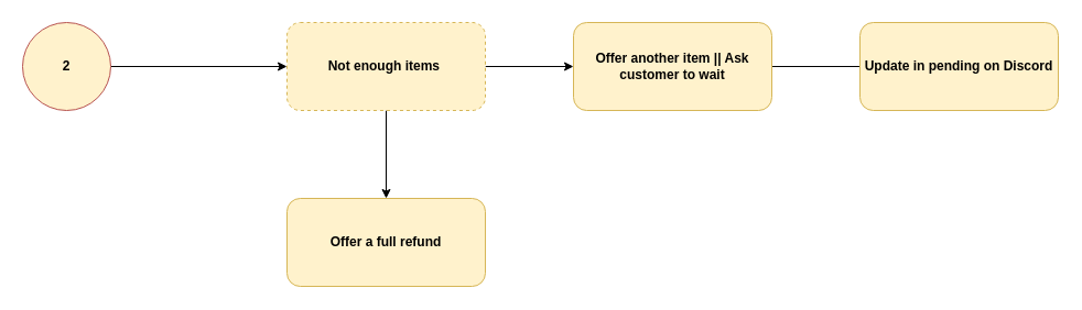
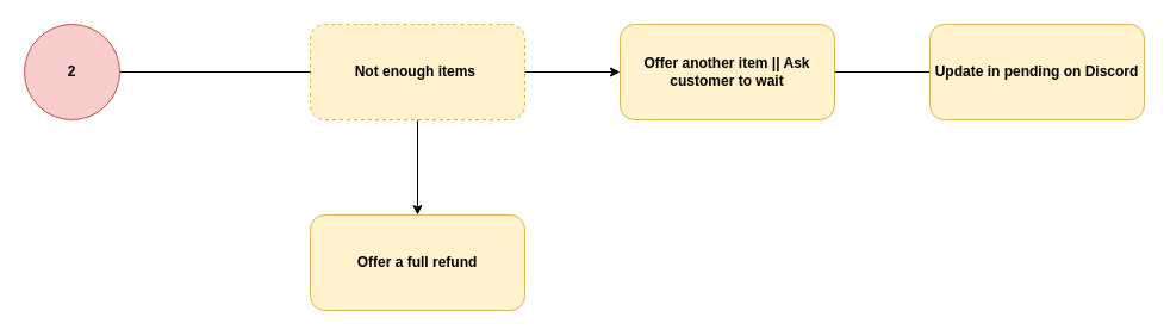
  <mxCell id="0" />
  <mxCell id="1" parent="0" />
  <mxCell id="2" style="edgeStyle=orthogonalEdgeStyle;rounded=0;orthogonalLoop=1;jettySize=auto;html=1;entryX=0;entryY=0.5;entryDx=0;entryDy=0;" parent="1" source="4" target="6" edge="1"><mxGeometry relative="1" as="geometry" /></mxCell>
  <mxCell id="3" style="edgeStyle=orthogonalEdgeStyle;rounded=0;orthogonalLoop=1;jettySize=auto;html=1;" parent="1" source="4" target="8" edge="1"><mxGeometry relative="1" as="geometry" /></mxCell>
  <mxCell id="4" value="Not enough items&amp;nbsp;" style="rounded=1;whiteSpace=wrap;html=1;fontSize=12;glass=0;strokeWidth=1;shadow=0;fontStyle=1;strokeColor=#d6b656;align=center;verticalAlign=middle;fontFamily=Helvetica;fontColor=default;fillColor=#fff2cc;gradientColor=none;dashed=1;" parent="1" vertex="1"><mxGeometry x="260" y="20" width="180" height="80" as="geometry" /></mxCell>
  <mxCell id="5" style="edgeStyle=orthogonalEdgeStyle;rounded=0;orthogonalLoop=1;jettySize=auto;html=1;endArrow=none;" parent="1" source="6" target="7" edge="1"><mxGeometry relative="1" as="geometry" /></mxCell>
  <mxCell id="6" value="Offer another item || Ask customer to wait" style="rounded=1;whiteSpace=wrap;html=1;fontSize=12;glass=0;strokeWidth=1;shadow=0;fontStyle=1;strokeColor=#d6b656;align=center;verticalAlign=middle;fontFamily=Helvetica;fontColor=default;fillColor=#fff2cc;gradientColor=none;" parent="1" vertex="1"><mxGeometry x="520" y="20" width="180" height="80" as="geometry" /></mxCell>
  <mxCell id="7" value="Update in pending on Discord" style="rounded=1;whiteSpace=wrap;html=1;fontSize=12;glass=0;strokeWidth=1;shadow=0;fontStyle=1;strokeColor=#d6b656;align=center;verticalAlign=middle;fontFamily=Helvetica;fontColor=default;fillColor=#fff2cc;gradientColor=none;" parent="1" vertex="1"><mxGeometry x="780" y="20" width="180" height="80" as="geometry" /></mxCell>
  <mxCell id="8" value="Offer a full refund" style="rounded=1;whiteSpace=wrap;html=1;fontSize=12;glass=0;strokeWidth=1;shadow=0;fontStyle=1;strokeColor=#d6b656;align=center;verticalAlign=middle;fontFamily=Helvetica;fontColor=default;fillColor=#fff2cc;gradientColor=none;" parent="1" vertex="1"><mxGeometry x="260" y="180" width="180" height="80" as="geometry" /></mxCell>
- <mxCell id="9" style="edgeStyle=orthogonalEdgeStyle;rounded=0;orthogonalLoop=1;jettySize=auto;html=1;" parent="1" source="10" target="4" edge="1"><mxGeometry relative="1" as="geometry"><mxPoint x="210" y="60" as="sourcePoint" /></mxGeometry></mxCell>
- <mxCell id="10" value="2" style="ellipse;whiteSpace=wrap;html=1;aspect=fixed;fontStyle=1;rounded=1;shadow=0;glass=0;strokeColor=#b85450;strokeWidth=1;align=center;verticalAlign=middle;fontFamily=Helvetica;fontSize=12;fillColor=#fff2cc;" parent="1" vertex="1"><mxGeometry x="20" y="20" width="80" height="80" as="geometry" /></mxCell>
+ <mxCell id="9" style="edgeStyle=orthogonalEdgeStyle;rounded=0;orthogonalLoop=1;jettySize=auto;html=1;endArrow=none;" parent="1" source="10" target="4" edge="1"><mxGeometry relative="1" as="geometry"><mxPoint x="210" y="60" as="sourcePoint" /></mxGeometry></mxCell>
+ <mxCell id="10" value="2" style="ellipse;whiteSpace=wrap;html=1;aspect=fixed;fontStyle=1;rounded=1;shadow=0;glass=0;strokeColor=#b85450;strokeWidth=1;align=center;verticalAlign=middle;fontFamily=Helvetica;fontSize=12;fillColor=#f8cecc;" parent="1" vertex="1"><mxGeometry x="20" y="20" width="80" height="80" as="geometry" /></mxCell>
